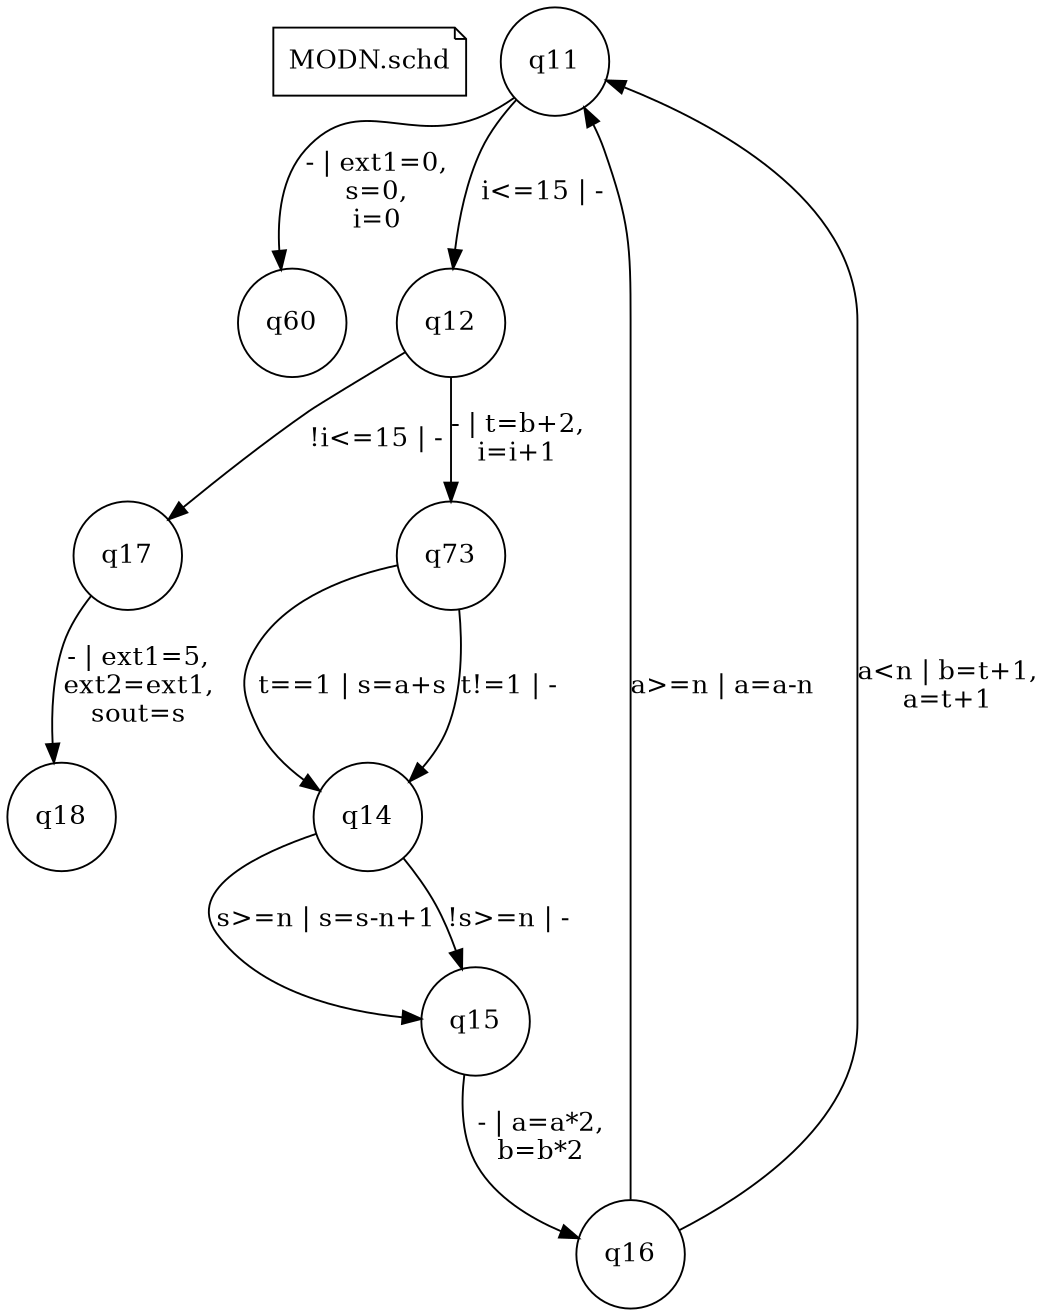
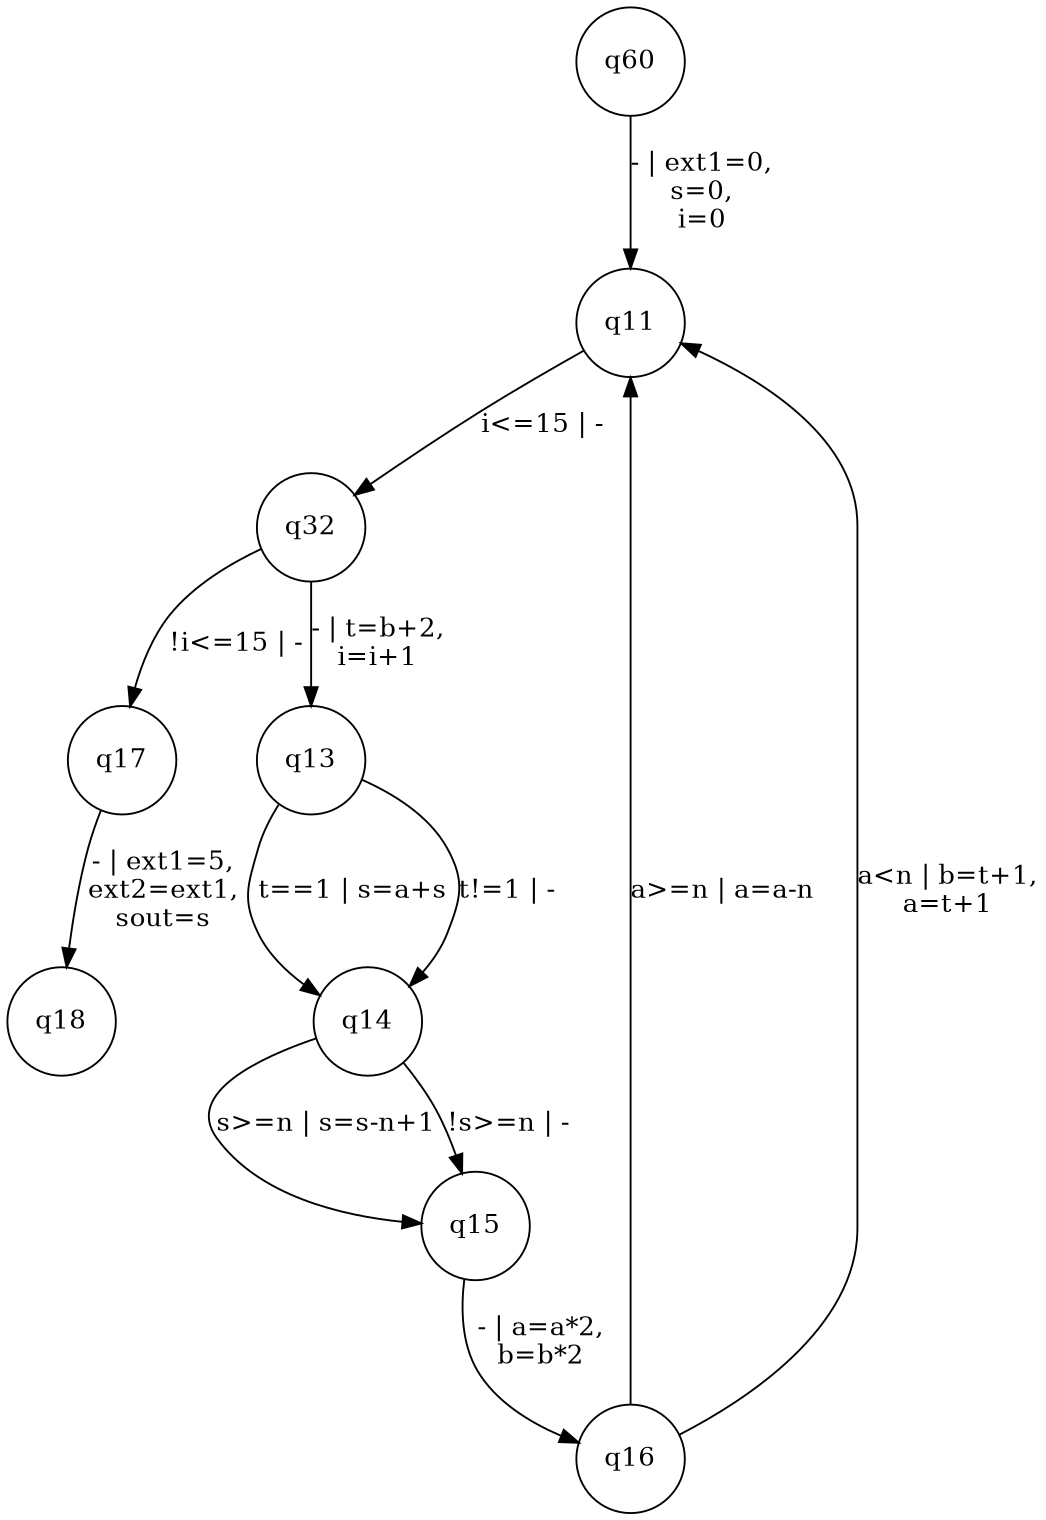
  digraph {
    node [shape=circle]
-   "MODN.schd" [shape=note]
    n2 [label=q60]
    q11
-   q12
+   q12 [label=q32]
    q17
-   q13 [label=q73]
+   q13
    q18
    q14
    q15
    q16
-   q11 -> n2 [label="- | ext1=0,\ns=0,\ni=0"]
+   n2 -> q11 [label="- | ext1=0,\ns=0,\ni=0"]
    q11 -> q12 [label="i<=15 | -"]
    q12 -> q17 [label="!i<=15 | -"]
    q12 -> q13 [label="- | t=b+2,\ni=i+1"]
    q17 -> q18 [label="- | ext1=5,\next2=ext1,\nsout=s"]
    q13 -> q14 [label="t==1 | s=a+s"]
    q13 -> q14 [label="t!=1 | -"]
    q14 -> q15 [label="s>=n | s=s-n+1"]
    q14 -> q15 [label="!s>=n | -"]
    q15 -> q16 [label="- | a=a*2,\nb=b*2"]
    q16 -> q11 [label="a>=n | a=a-n"]
    q16 -> q11 [label="a<n | b=t+1,\na=t+1"]
  }
